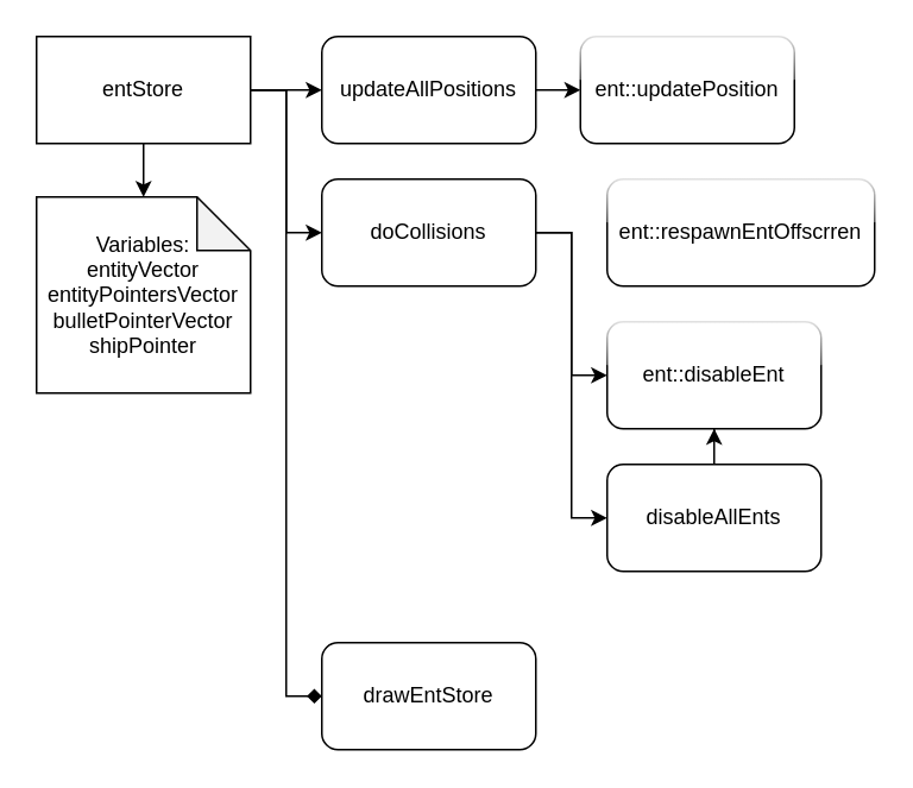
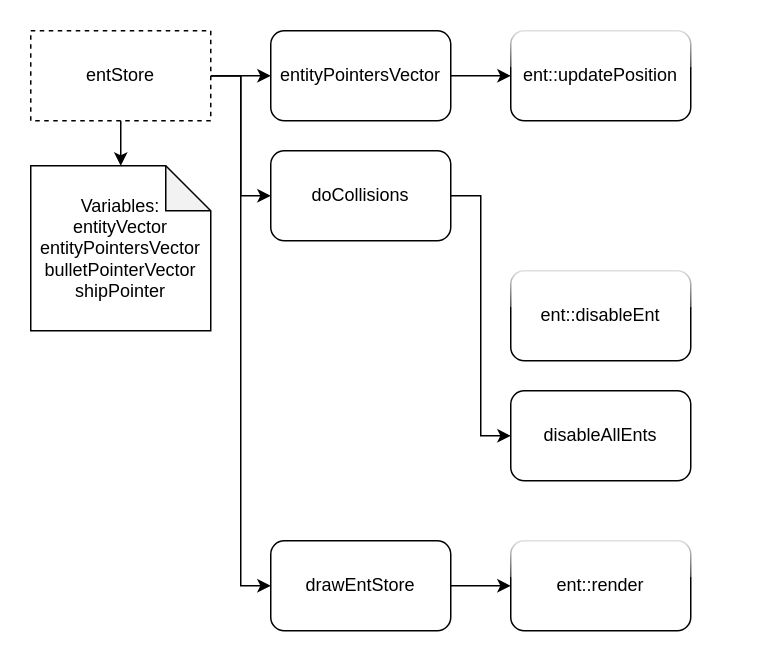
  <mxCell id="0" />
  <mxCell id="1" parent="0" />
  <mxCell id="2" style="edgeStyle=orthogonalEdgeStyle;rounded=0;orthogonalLoop=1;jettySize=auto;html=1;entryX=0;entryY=0.5;entryDx=0;entryDy=0;" parent="1" source="6" target="8" edge="1"><mxGeometry relative="1" as="geometry" /></mxCell>
  <mxCell id="3" style="edgeStyle=orthogonalEdgeStyle;rounded=0;orthogonalLoop=1;jettySize=auto;html=1;entryX=0;entryY=0.5;entryDx=0;entryDy=0;" edge="1" parent="1" source="6" target="11"><mxGeometry relative="1" as="geometry" /></mxCell>
  <mxCell id="4" style="edgeStyle=orthogonalEdgeStyle;rounded=0;orthogonalLoop=1;jettySize=auto;html=1;entryX=0;entryY=0.5;entryDx=0;entryDy=0;exitX=1;exitY=0.5;exitDx=0;exitDy=0;" edge="1" parent="1" source="11" target="14"><mxGeometry relative="1" as="geometry"><mxPoint x="130" y="140" as="sourcePoint" /><Array as="points"><mxPoint x="320" y="130" /><mxPoint x="320" y="290" /></Array></mxGeometry></mxCell>
- <mxCell id="5" style="edgeStyle=orthogonalEdgeStyle;rounded=0;orthogonalLoop=1;jettySize=auto;html=1;entryX=0;entryY=0.5;entryDx=0;entryDy=0;endArrow=diamond;" edge="1" parent="1" source="6" target="17"><mxGeometry relative="1" as="geometry" /></mxCell>
- <mxCell id="6" value="entStore" style="rounded=0;whiteSpace=wrap;html=1;" parent="1" vertex="1"><mxGeometry x="20" y="20" width="120" height="60" as="geometry" /></mxCell>
+ <mxCell id="5" style="edgeStyle=orthogonalEdgeStyle;rounded=0;orthogonalLoop=1;jettySize=auto;html=1;entryX=0;entryY=0.5;entryDx=0;entryDy=0;" edge="1" parent="1" source="6" target="17"><mxGeometry relative="1" as="geometry" /></mxCell>
+ <mxCell id="6" value="entStore" style="rounded=0;whiteSpace=wrap;html=1;dashed=1;" parent="1" vertex="1"><mxGeometry x="20" y="20" width="120" height="60" as="geometry" /></mxCell>
  <mxCell id="7" value="" style="edgeStyle=orthogonalEdgeStyle;rounded=0;orthogonalLoop=1;jettySize=auto;html=1;" edge="1" parent="1" source="8" target="9"><mxGeometry relative="1" as="geometry" /></mxCell>
- <mxCell id="8" value="updateAllPositions" style="rounded=1;whiteSpace=wrap;html=1;" parent="1" vertex="1"><mxGeometry x="180" y="20" width="120" height="60" as="geometry" /></mxCell>
- <mxCell id="9" value="ent::updatePosition" style="whiteSpace=wrap;html=1;rounded=1;glass=1;" vertex="1" parent="1"><mxGeometry x="325" y="20" width="120" height="60" as="geometry" /></mxCell>
- <mxCell id="10" style="edgeStyle=orthogonalEdgeStyle;rounded=0;orthogonalLoop=1;jettySize=auto;html=1;entryX=0;entryY=0.5;entryDx=0;entryDy=0;" edge="1" parent="1" source="11" target="13"><mxGeometry relative="1" as="geometry" /></mxCell>
+ <mxCell id="8" value="entityPointersVector" style="rounded=1;whiteSpace=wrap;html=1;" parent="1" vertex="1"><mxGeometry x="180" y="20" width="120" height="60" as="geometry" /></mxCell>
+ <mxCell id="9" value="ent::updatePosition" style="whiteSpace=wrap;html=1;rounded=1;glass=1;" vertex="1" parent="1"><mxGeometry x="340" y="20" width="120" height="60" as="geometry" /></mxCell>
  <mxCell id="11" value="doCollisions" style="rounded=1;whiteSpace=wrap;html=1;" vertex="1" parent="1"><mxGeometry x="180" y="100" width="120" height="60" as="geometry" /></mxCell>
- <mxCell id="12" value="ent::respawnEntOffscrren" style="rounded=1;whiteSpace=wrap;html=1;glass=1;" vertex="1" parent="1"><mxGeometry x="340" y="100" width="150" height="60" as="geometry" /></mxCell>
  <mxCell id="13" value="ent::disableEnt" style="rounded=1;whiteSpace=wrap;html=1;glass=1;" vertex="1" parent="1"><mxGeometry x="340" y="180" width="120" height="60" as="geometry" /></mxCell>
  <mxCell id="14" value="disableAllEnts" style="rounded=1;whiteSpace=wrap;html=1;" vertex="1" parent="1"><mxGeometry x="340" y="260" width="120" height="60" as="geometry" /></mxCell>
- <mxCell id="15" style="edgeStyle=orthogonalEdgeStyle;rounded=0;orthogonalLoop=1;jettySize=auto;html=1;entryX=0.5;entryY=1;entryDx=0;entryDy=0;" edge="1" parent="1" source="14" target="13"><mxGeometry relative="1" as="geometry" /></mxCell>
+ <mxCell id="16" value="" style="edgeStyle=orthogonalEdgeStyle;rounded=0;orthogonalLoop=1;jettySize=auto;html=1;" edge="1" parent="1" source="17" target="18"><mxGeometry relative="1" as="geometry" /></mxCell>
  <mxCell id="17" value="drawEntStore" style="rounded=1;whiteSpace=wrap;html=1;" vertex="1" parent="1"><mxGeometry x="180" y="360" width="120" height="60" as="geometry" /></mxCell>
+ <mxCell id="18" value="ent::render" style="rounded=1;whiteSpace=wrap;html=1;glass=1;" vertex="1" parent="1"><mxGeometry x="340" y="360" width="120" height="60" as="geometry" /></mxCell>
  <mxCell id="19" value="Variables:&lt;div&gt;entityVector&lt;/div&gt;&lt;div&gt;entityPointersVector&lt;/div&gt;&lt;div&gt;bulletPointerVector&lt;/div&gt;&lt;div&gt;shipPointer&lt;/div&gt;" style="shape=note;whiteSpace=wrap;html=1;backgroundOutline=1;darkOpacity=0.05;" vertex="1" parent="1"><mxGeometry x="20" y="110" width="120" height="110" as="geometry" /></mxCell>
  <mxCell id="20" style="edgeStyle=orthogonalEdgeStyle;rounded=0;orthogonalLoop=1;jettySize=auto;html=1;entryX=0.5;entryY=0;entryDx=0;entryDy=0;entryPerimeter=0;" edge="1" parent="1" source="6" target="19"><mxGeometry relative="1" as="geometry" /></mxCell>
